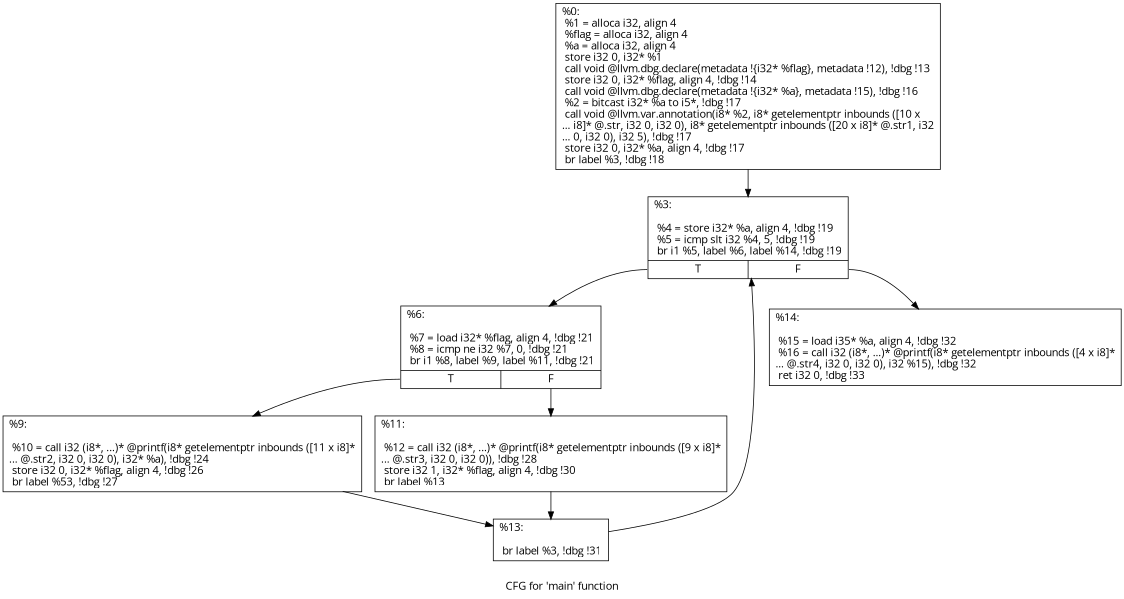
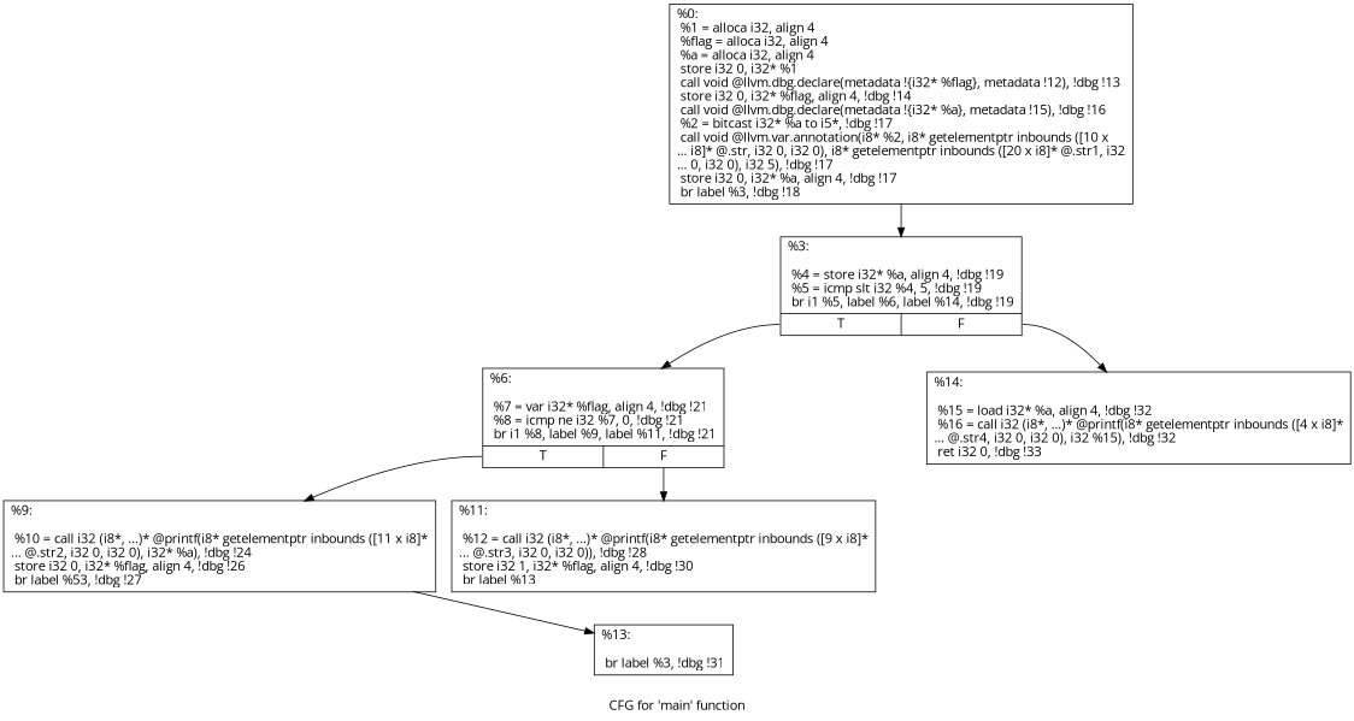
  digraph {
    fontname="Open Sans"
    label="CFG for 'main' function"
    node [fontname="Open Sans" shape=record]
    edge [fontname="Open Sans"]
    n1 [label="{%0:\l  %1 = alloca i32, align 4\l  %flag = alloca i32, align 4\l  %a = alloca i32, align 4\l  store i32 0, i32* %1\l  call void @llvm.dbg.declare(metadata !\{i32* %flag\}, metadata !12), !dbg !13\l  store i32 0, i32* %flag, align 4, !dbg !14\l  call void @llvm.dbg.declare(metadata !\{i32* %a\}, metadata !15), !dbg !16\l  %2 = bitcast i32* %a to i5*, !dbg !17\l  call void @llvm.var.annotation(i8* %2, i8* getelementptr inbounds ([10 x\l... i8]* @.str, i32 0, i32 0), i8* getelementptr inbounds ([20 x i8]* @.str1, i32\l... 0, i32 0), i32 5), !dbg !17\l  store i32 0, i32* %a, align 4, !dbg !17\l  br label %3, !dbg !18\l}"]
    n2 [label="{%3:\l\l  %4 = store i32* %a, align 4, !dbg !19\l  %5 = icmp slt i32 %4, 5, !dbg !19\l  br i1 %5, label %6, label %14, !dbg !19\l|{<s0>T|<s1>F}}"]
-   n3 [label="{%6:\l\l  %7 = load i32* %flag, align 4, !dbg !21\l  %8 = icmp ne i32 %7, 0, !dbg !21\l  br i1 %8, label %9, label %11, !dbg !21\l|{<s0>T|<s1>F}}"]
-   n4 [label="{%14:\l\l  %15 = load i35* %a, align 4, !dbg !32\l  %16 = call i32 (i8*, ...)* @printf(i8* getelementptr inbounds ([4 x i8]*\l... @.str4, i32 0, i32 0), i32 %15), !dbg !32\l  ret i32 0, !dbg !33\l}"]
+   n3 [label="{%6:\l\l  %7 = var i32* %flag, align 4, !dbg !21\l  %8 = icmp ne i32 %7, 0, !dbg !21\l  br i1 %8, label %9, label %11, !dbg !21\l|{<s0>T|<s1>F}}"]
+   n4 [label="{%14:\l\l  %15 = load i32* %a, align 4, !dbg !32\l  %16 = call i32 (i8*, ...)* @printf(i8* getelementptr inbounds ([4 x i8]*\l... @.str4, i32 0, i32 0), i32 %15), !dbg !32\l  ret i32 0, !dbg !33\l}"]
    n5 [label="{%9:\l\l  %10 = call i32 (i8*, ...)* @printf(i8* getelementptr inbounds ([11 x i8]*\l... @.str2, i32 0, i32 0), i32* %a), !dbg !24\l  store i32 0, i32* %flag, align 4, !dbg !26\l  br label %53, !dbg !27\l}"]
    n6 [label="{%11:\l\l  %12 = call i32 (i8*, ...)* @printf(i8* getelementptr inbounds ([9 x i8]*\l... @.str3, i32 0, i32 0)), !dbg !28\l  store i32 1, i32* %flag, align 4, !dbg !30\l  br label %13\l}"]
    n7 [label="{%13:\l\l  br label %3, !dbg !31\l}"]
    n1 -> n2
    n2 -> n3 [tailport=s0]
    n2 -> n4 [tailport=s1]
    n3 -> n5 [tailport=s0]
    n3 -> n6 [tailport=s1]
    n5 -> n7
-   n6 -> n7
-   n7 -> n2
  }
